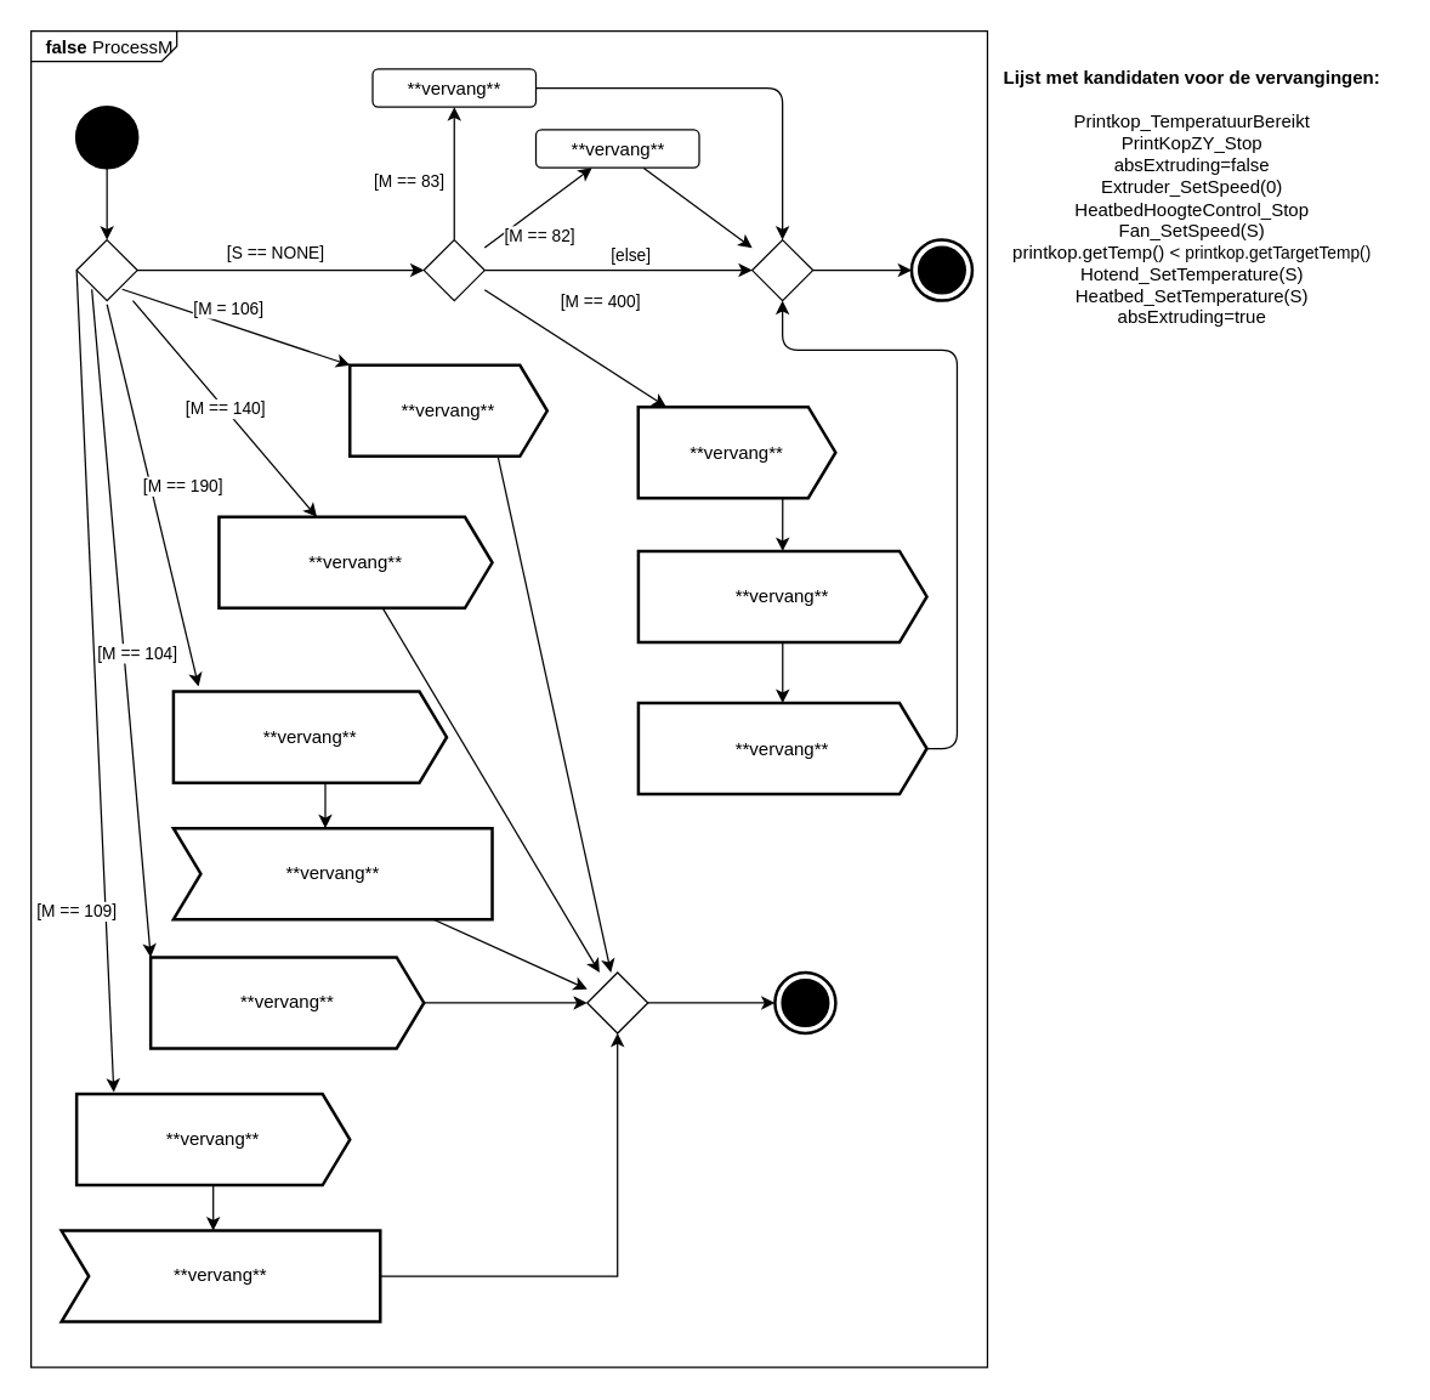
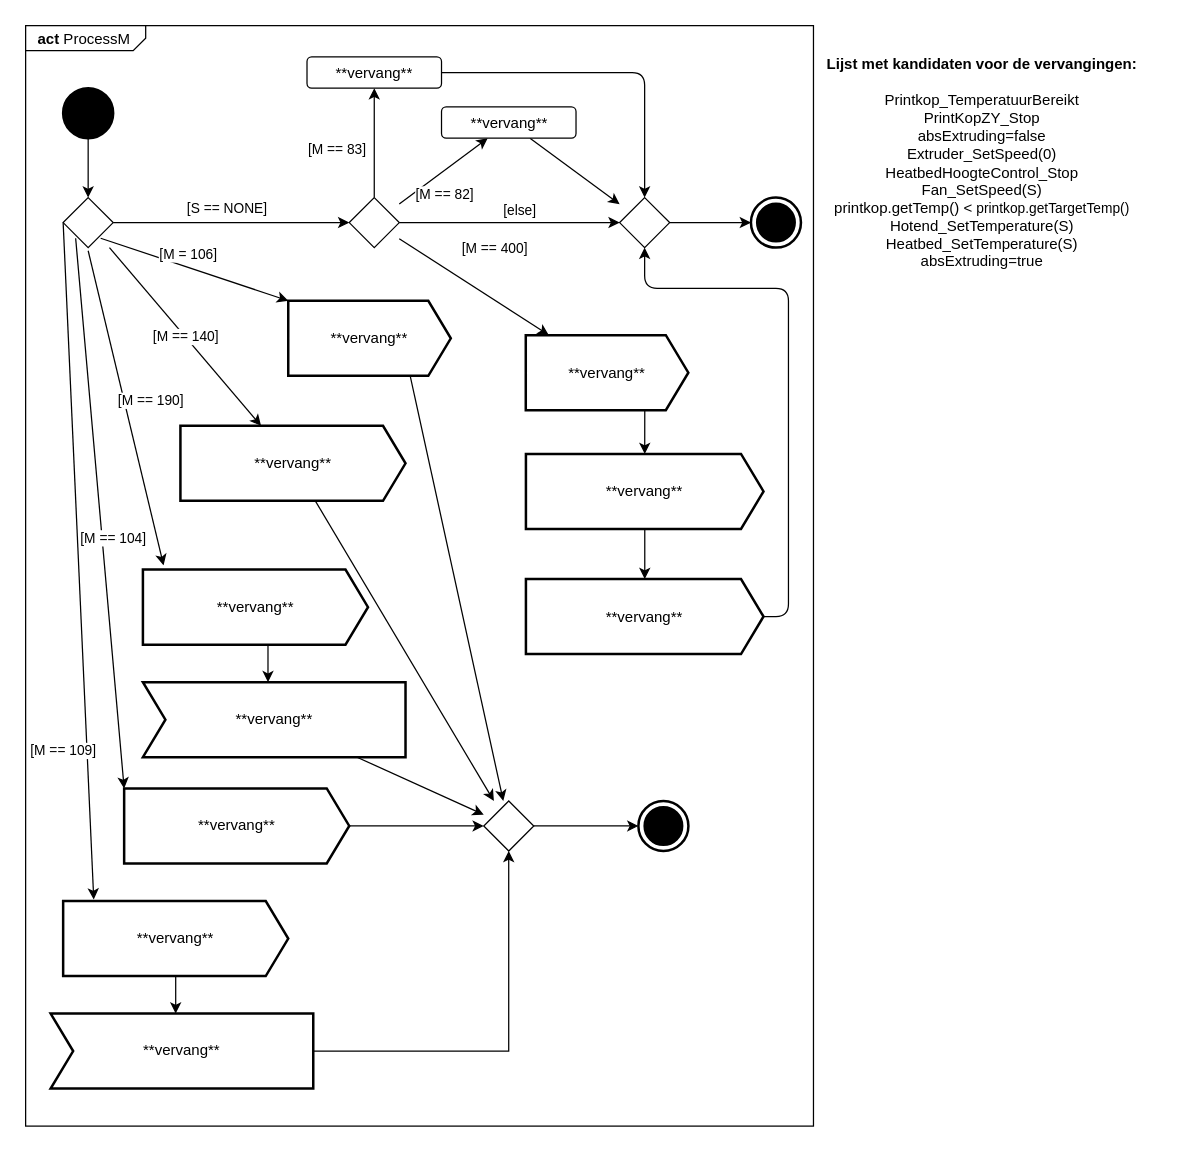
  <mxCell id="0" />
  <mxCell id="1" parent="0" />
  <mxCell id="2" value="&lt;b&gt;Lijst met kandidaten voor de vervangingen:&lt;/b&gt;&lt;br&gt;&lt;br&gt;Printkop_TemperatuurBereikt&lt;br&gt;PrintKopZY_Stop&lt;br&gt;absExtruding=false&lt;br&gt;Extruder_SetSpeed(0)&lt;br&gt;HeatbedHoogteControl_Stop&lt;br&gt;Fan_SetSpeed(S)&lt;br&gt;printkop.getTemp() &amp;lt;&amp;nbsp;&lt;span style=&quot;border-color: var(--border-color); font-size: 11px;&quot;&gt;printkop.getTargetTemp()&lt;/span&gt;&lt;br&gt;Hotend_SetTemperature(S)&lt;br&gt;Heatbed_SetTemperature(S)&lt;br&gt;absExtruding=true" style="text;html=1;strokeColor=none;fillColor=none;align=center;verticalAlign=middle;whiteSpace=wrap;rounded=0;" vertex="1" parent="1"><mxGeometry x="650" y="20" width="270" height="220" as="geometry" /></mxCell>
- <mxCell id="3" value="&lt;p style=&quot;margin:0px;margin-top:4px;margin-left:10px;text-align:left;&quot;&gt;&lt;b&gt;false&lt;/b&gt;&amp;nbsp;ProcessM&lt;/p&gt;" style="html=1;shape=mxgraph.sysml.package;labelX=96.04;align=left;spacingLeft=10;overflow=fill;recursiveResize=0;container=0;" vertex="1" parent="1"><mxGeometry x="20" y="20" width="630" height="880" as="geometry" /></mxCell>
+ <mxCell id="3" value="&lt;p style=&quot;margin:0px;margin-top:4px;margin-left:10px;text-align:left;&quot;&gt;&lt;b&gt;act&lt;/b&gt;&amp;nbsp;ProcessM&lt;/p&gt;" style="html=1;shape=mxgraph.sysml.package;labelX=96.04;align=left;spacingLeft=10;overflow=fill;recursiveResize=0;container=0;" vertex="1" parent="1"><mxGeometry x="20" y="20" width="630" height="880" as="geometry" /></mxCell>
  <mxCell id="4" style="edgeStyle=orthogonalEdgeStyle;rounded=0;orthogonalLoop=1;jettySize=auto;html=1;" edge="1" parent="1" source="5" target="21"><mxGeometry relative="1" as="geometry" /></mxCell>
  <mxCell id="5" value="" style="shape=ellipse;html=1;fillColor=strokeColor;strokeWidth=2;verticalLabelPosition=bottom;verticalAlignment=top;perimeter=ellipsePerimeter;" vertex="1" parent="1"><mxGeometry x="50" y="70" width="40" height="40" as="geometry" /></mxCell>
  <mxCell id="6" style="edgeStyle=orthogonalEdgeStyle;rounded=0;orthogonalLoop=1;jettySize=auto;html=1;" edge="1" parent="1" source="11" target="13"><mxGeometry relative="1" as="geometry"><Array as="points"><mxPoint x="338.82" y="177.5" /><mxPoint x="338.82" y="177.5" /></Array></mxGeometry></mxCell>
  <mxCell id="7" value="[else]" style="edgeLabel;html=1;align=center;verticalAlign=middle;resizable=0;points=[];" vertex="1" connectable="0" parent="6"><mxGeometry x="-0.062" relative="1" as="geometry"><mxPoint x="13" y="-10" as="offset" /></mxGeometry></mxCell>
  <mxCell id="8" value="[M == 82]" style="rounded=0;orthogonalLoop=1;jettySize=auto;html=1;" edge="1" parent="1" source="11" target="15"><mxGeometry x="-0.238" y="-15" relative="1" as="geometry"><mxPoint y="1" as="offset" /></mxGeometry></mxCell>
  <mxCell id="9" value="[M == 83]" style="edgeStyle=orthogonalEdgeStyle;rounded=0;orthogonalLoop=1;jettySize=auto;html=1;" edge="1" parent="1" source="11" target="17"><mxGeometry x="-0.111" y="30" relative="1" as="geometry"><mxPoint as="offset" /></mxGeometry></mxCell>
  <mxCell id="10" value="[M == 400]" style="rounded=0;orthogonalLoop=1;jettySize=auto;html=1;" edge="1" parent="1" source="11" target="23"><mxGeometry x="-0.043" y="36" relative="1" as="geometry"><mxPoint y="1" as="offset" /></mxGeometry></mxCell>
  <mxCell id="11" value="" style="shape=rhombus;html=1;verticalLabelPosition=bottom;verticalAlignment=top;" vertex="1" parent="1"><mxGeometry x="278.78" y="157.5" width="40" height="40" as="geometry" /></mxCell>
  <mxCell id="12" style="edgeStyle=orthogonalEdgeStyle;rounded=0;orthogonalLoop=1;jettySize=auto;html=1;" edge="1" parent="1" source="13" target="29"><mxGeometry relative="1" as="geometry" /></mxCell>
  <mxCell id="13" value="" style="shape=rhombus;html=1;verticalLabelPosition=bottom;verticalAlignment=top;" vertex="1" parent="1"><mxGeometry x="495" y="157.5" width="40" height="40" as="geometry" /></mxCell>
  <mxCell id="14" style="rounded=0;orthogonalLoop=1;jettySize=auto;html=1;" edge="1" parent="1" source="15" target="13"><mxGeometry relative="1" as="geometry" /></mxCell>
  <mxCell id="15" value="**vervang**" style="shape=rect;html=1;rounded=1;whiteSpace=wrap;align=center;" vertex="1" parent="1"><mxGeometry x="352.56" y="85" width="107.56" height="25" as="geometry" /></mxCell>
  <mxCell id="16" style="edgeStyle=orthogonalEdgeStyle;rounded=1;orthogonalLoop=1;jettySize=auto;html=1;entryX=0.5;entryY=0;entryDx=0;entryDy=0;" edge="1" parent="1" source="17" target="13"><mxGeometry relative="1" as="geometry" /></mxCell>
  <mxCell id="17" value="**vervang**" style="shape=rect;html=1;rounded=1;whiteSpace=wrap;align=center;" vertex="1" parent="1"><mxGeometry x="245" y="45" width="107.56" height="25" as="geometry" /></mxCell>
  <mxCell id="18" value="[S == NONE]" style="edgeStyle=orthogonalEdgeStyle;rounded=0;orthogonalLoop=1;jettySize=auto;html=1;" edge="1" parent="1" source="21" target="11"><mxGeometry x="-0.036" y="13" relative="1" as="geometry"><mxPoint y="1" as="offset" /></mxGeometry></mxCell>
  <mxCell id="19" value="[M == 109]" style="rounded=0;orthogonalLoop=1;jettySize=auto;html=1;exitX=0;exitY=0.5;exitDx=0;exitDy=0;exitPerimeter=0;entryX=0.136;entryY=-0.02;entryDx=0;entryDy=0;entryPerimeter=0;" edge="1" parent="1" source="21" target="43"><mxGeometry x="0.558" y="-19" relative="1" as="geometry"><mxPoint x="69" y="540" as="targetPoint" /><mxPoint as="offset" /></mxGeometry></mxCell>
  <mxCell id="20" value="[M == 140]" style="rounded=0;orthogonalLoop=1;jettySize=auto;html=1;" edge="1" parent="1" source="21" target="45"><mxGeometry relative="1" as="geometry" /></mxCell>
  <mxCell id="21" value="" style="shape=rhombus;html=1;verticalLabelPosition=bottom;verticalAlignment=top;" vertex="1" parent="1"><mxGeometry x="50" y="157.5" width="40" height="40" as="geometry" /></mxCell>
  <mxCell id="22" style="edgeStyle=orthogonalEdgeStyle;rounded=0;orthogonalLoop=1;jettySize=auto;html=1;exitX=0.5;exitY=1;exitDx=0;exitDy=0;exitPerimeter=0;entryX=0.5;entryY=0;entryDx=0;entryDy=0;entryPerimeter=0;" edge="1" parent="1" source="23" target="25"><mxGeometry relative="1" as="geometry"><Array as="points"><mxPoint x="514.94" y="327.5" /></Array></mxGeometry></mxCell>
  <mxCell id="23" value="**vervang**" style="html=1;shape=mxgraph.sysml.sendSigAct;strokeWidth=2;whiteSpace=wrap;align=center;" vertex="1" parent="1"><mxGeometry x="419.94" y="267.5" width="130" height="60" as="geometry" /></mxCell>
  <mxCell id="24" style="edgeStyle=orthogonalEdgeStyle;rounded=0;orthogonalLoop=1;jettySize=auto;html=1;" edge="1" parent="1" source="25" target="27"><mxGeometry relative="1" as="geometry"><Array as="points"><mxPoint x="514.94" y="442.5" /><mxPoint x="514.94" y="442.5" /></Array></mxGeometry></mxCell>
  <mxCell id="25" value="**vervang**" style="html=1;shape=mxgraph.sysml.sendSigAct;strokeWidth=2;whiteSpace=wrap;align=center;" vertex="1" parent="1"><mxGeometry x="420.06" y="362.5" width="190" height="60" as="geometry" /></mxCell>
  <mxCell id="26" style="edgeStyle=orthogonalEdgeStyle;rounded=1;orthogonalLoop=1;jettySize=auto;html=1;entryX=0.5;entryY=1;entryDx=0;entryDy=0;" edge="1" parent="1" source="27" target="13"><mxGeometry relative="1" as="geometry"><Array as="points"><mxPoint x="630" y="493" /><mxPoint x="630" y="230" /><mxPoint x="515" y="230" /></Array></mxGeometry></mxCell>
  <mxCell id="27" value="**vervang**" style="html=1;shape=mxgraph.sysml.sendSigAct;strokeWidth=2;whiteSpace=wrap;align=center;" vertex="1" parent="1"><mxGeometry x="420.06" y="462.5" width="190" height="60" as="geometry" /></mxCell>
  <mxCell id="28" style="edgeStyle=orthogonalEdgeStyle;rounded=0;orthogonalLoop=1;jettySize=auto;html=1;exitX=0.5;exitY=1;exitDx=0;exitDy=0;exitPerimeter=0;" edge="1" parent="1" source="25" target="25"><mxGeometry relative="1" as="geometry" /></mxCell>
  <mxCell id="29" value="" style="html=1;shape=mxgraph.sysml.actFinal;strokeWidth=2;verticalLabelPosition=bottom;verticalAlignment=top;" vertex="1" parent="1"><mxGeometry x="600" y="157.5" width="40" height="40" as="geometry" /></mxCell>
  <mxCell id="30" value="[M = 106]" style="rounded=0;orthogonalLoop=1;jettySize=auto;html=1;entryX=0;entryY=0;entryDx=0;entryDy=0;entryPerimeter=0;" edge="1" parent="1" target="32"><mxGeometry x="-0.111" y="10" relative="1" as="geometry"><mxPoint x="80" y="190" as="sourcePoint" /><mxPoint as="offset" /></mxGeometry></mxCell>
  <mxCell id="31" style="rounded=0;orthogonalLoop=1;jettySize=auto;html=1;exitX=0.75;exitY=1;exitDx=0;exitDy=0;exitPerimeter=0;" edge="1" parent="1" source="32" target="40"><mxGeometry relative="1" as="geometry" /></mxCell>
  <mxCell id="32" value="**vervang**" style="html=1;shape=mxgraph.sysml.sendSigAct;strokeWidth=2;whiteSpace=wrap;align=center;" vertex="1" parent="1"><mxGeometry x="230" y="240" width="130" height="60" as="geometry" /></mxCell>
  <mxCell id="33" value="[M == 190]" style="rounded=0;orthogonalLoop=1;jettySize=auto;html=1;entryX=0.092;entryY=-0.057;entryDx=0;entryDy=0;entryPerimeter=0;" edge="1" parent="1" target="49"><mxGeometry x="-0.008" y="21" relative="1" as="geometry"><mxPoint x="70" y="200" as="sourcePoint" /><mxPoint as="offset" /><mxPoint x="140" y="330" as="targetPoint" /></mxGeometry></mxCell>
  <mxCell id="34" value="[M == 104]" style="rounded=0;orthogonalLoop=1;jettySize=auto;html=1;entryX=0;entryY=0;entryDx=0;entryDy=0;entryPerimeter=0;exitX=0.25;exitY=0.813;exitDx=0;exitDy=0;exitPerimeter=0;" edge="1" parent="1" source="21" target="36"><mxGeometry x="0.094" y="9" relative="1" as="geometry"><mxPoint x="90" y="450" as="sourcePoint" /><mxPoint as="offset" /></mxGeometry></mxCell>
  <mxCell id="35" style="rounded=0;orthogonalLoop=1;jettySize=auto;html=1;" edge="1" parent="1" source="36" target="40"><mxGeometry relative="1" as="geometry" /></mxCell>
  <mxCell id="36" value="**vervang**" style="html=1;shape=mxgraph.sysml.sendSigAct;strokeWidth=2;whiteSpace=wrap;align=center;" vertex="1" parent="1"><mxGeometry x="98.78" y="630" width="180" height="60" as="geometry" /></mxCell>
  <mxCell id="37" style="edgeStyle=orthogonalEdgeStyle;rounded=0;orthogonalLoop=1;jettySize=auto;html=1;" edge="1" parent="1" source="38" target="40"><mxGeometry relative="1" as="geometry" /></mxCell>
  <mxCell id="38" value="**vervang**" style="html=1;shape=mxgraph.sysml.accEvent;strokeWidth=2;whiteSpace=wrap;align=center;" vertex="1" parent="1"><mxGeometry x="40" y="810" width="210" height="60" as="geometry" /></mxCell>
  <mxCell id="39" style="edgeStyle=orthogonalEdgeStyle;rounded=0;orthogonalLoop=1;jettySize=auto;html=1;" edge="1" parent="1" source="40" target="41"><mxGeometry relative="1" as="geometry" /></mxCell>
  <mxCell id="40" value="" style="shape=rhombus;html=1;verticalLabelPosition=bottom;verticalAlignment=top;" vertex="1" parent="1"><mxGeometry x="386.34" y="640" width="40" height="40" as="geometry" /></mxCell>
  <mxCell id="41" value="" style="html=1;shape=mxgraph.sysml.actFinal;strokeWidth=2;verticalLabelPosition=bottom;verticalAlignment=top;" vertex="1" parent="1"><mxGeometry x="510" y="640" width="40" height="40" as="geometry" /></mxCell>
  <mxCell id="42" style="edgeStyle=orthogonalEdgeStyle;rounded=0;orthogonalLoop=1;jettySize=auto;html=1;" edge="1" parent="1" source="43" target="38"><mxGeometry relative="1" as="geometry"><Array as="points"><mxPoint x="140" y="790" /><mxPoint x="140" y="790" /></Array></mxGeometry></mxCell>
  <mxCell id="43" value="**vervang**" style="html=1;shape=mxgraph.sysml.sendSigAct;strokeWidth=2;whiteSpace=wrap;align=center;" vertex="1" parent="1"><mxGeometry x="50" y="720" width="180" height="60" as="geometry" /></mxCell>
  <mxCell id="44" style="rounded=0;orthogonalLoop=1;jettySize=auto;html=1;" edge="1" parent="1" source="45" target="40"><mxGeometry relative="1" as="geometry" /></mxCell>
  <mxCell id="45" value="**vervang**" style="html=1;shape=mxgraph.sysml.sendSigAct;strokeWidth=2;whiteSpace=wrap;align=center;" vertex="1" parent="1"><mxGeometry x="143.78" y="340" width="180" height="60" as="geometry" /></mxCell>
  <mxCell id="46" style="rounded=0;orthogonalLoop=1;jettySize=auto;html=1;" edge="1" parent="1" source="47" target="40"><mxGeometry relative="1" as="geometry" /></mxCell>
  <mxCell id="47" value="**vervang**" style="html=1;shape=mxgraph.sysml.accEvent;strokeWidth=2;whiteSpace=wrap;align=center;" vertex="1" parent="1"><mxGeometry x="113.78" y="545" width="210" height="60" as="geometry" /></mxCell>
  <mxCell id="48" style="edgeStyle=orthogonalEdgeStyle;rounded=0;orthogonalLoop=1;jettySize=auto;html=1;" edge="1" parent="1" source="49" target="47"><mxGeometry relative="1" as="geometry"><Array as="points"><mxPoint x="213.78" y="525" /><mxPoint x="213.78" y="525" /></Array></mxGeometry></mxCell>
  <mxCell id="49" value="**vervang**" style="html=1;shape=mxgraph.sysml.sendSigAct;strokeWidth=2;whiteSpace=wrap;align=center;" vertex="1" parent="1"><mxGeometry x="113.78" y="455" width="180" height="60" as="geometry" /></mxCell>
